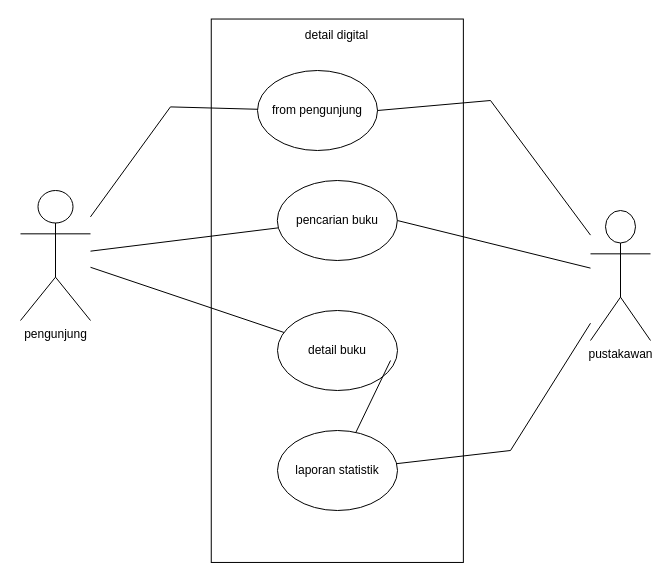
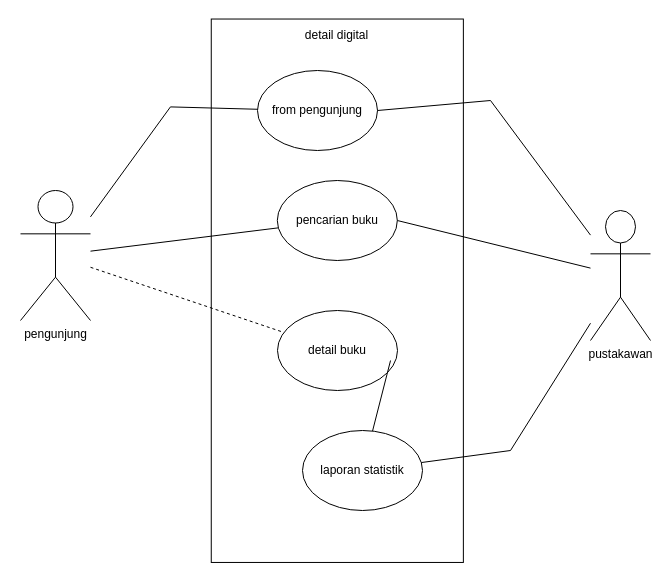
  <mxCell id="0" />
  <mxCell id="1" parent="0" />
  <mxCell id="2" value="" style="rounded=0;whiteSpace=wrap;html=1;rotation=-90;" vertex="1" parent="1"><mxGeometry x="65.11" y="164.18" width="543.42" height="252.11" as="geometry" /></mxCell>
  <mxCell id="3" value="from pengunjung" style="ellipse;whiteSpace=wrap;html=1;" vertex="1" parent="1"><mxGeometry x="257" y="70" width="120" height="80" as="geometry" /></mxCell>
  <mxCell id="4" value="pencarian buku" style="ellipse;whiteSpace=wrap;html=1;" vertex="1" parent="1"><mxGeometry x="276.82" y="180" width="120" height="80" as="geometry" /></mxCell>
  <mxCell id="5" value="detail buku" style="ellipse;whiteSpace=wrap;html=1;" vertex="1" parent="1"><mxGeometry x="277" y="310" width="120" height="80" as="geometry" /></mxCell>
- <mxCell id="6" value="laporan statistik" style="ellipse;whiteSpace=wrap;html=1;" vertex="1" parent="1"><mxGeometry x="277" y="430" width="120" height="80" as="geometry" /></mxCell>
+ <mxCell id="6" value="laporan statistik" style="ellipse;whiteSpace=wrap;html=1;" vertex="1" parent="1"><mxGeometry x="302" y="430" width="120" height="80" as="geometry" /></mxCell>
  <mxCell id="7" value="pengunjung&lt;br&gt;" style="shape=umlActor;verticalLabelPosition=bottom;verticalAlign=top;html=1;outlineConnect=0;" vertex="1" parent="1"><mxGeometry x="20" y="190" width="70" height="130" as="geometry" /></mxCell>
  <mxCell id="8" value="pustakawan&lt;br&gt;" style="shape=umlActor;verticalLabelPosition=bottom;verticalAlign=top;html=1;outlineConnect=0;" vertex="1" parent="1"><mxGeometry x="590" y="210" width="60" height="130" as="geometry" /></mxCell>
  <mxCell id="9" value="detail digital" style="text;html=1;strokeColor=none;fillColor=none;align=center;verticalAlign=middle;whiteSpace=wrap;rounded=0;" vertex="1" parent="1"><mxGeometry x="288.32" y="20" width="97" height="30" as="geometry" /></mxCell>
  <mxCell id="10" value="" style="endArrow=none;html=1;rounded=0;" edge="1" parent="1" target="3"><mxGeometry width="50" height="50" relative="1" as="geometry"><mxPoint x="89.94" y="216.4" as="sourcePoint" /><mxPoint x="277.003" y="100" as="targetPoint" /><Array as="points"><mxPoint x="169.94" y="106.4" /></Array></mxGeometry></mxCell>
  <mxCell id="11" value="" style="endArrow=none;html=1;rounded=0;exitX=1;exitY=0.5;exitDx=0;exitDy=0;" edge="1" parent="1" source="3" target="8"><mxGeometry width="50" height="50" relative="1" as="geometry"><mxPoint x="490" y="164.18" as="sourcePoint" /><mxPoint x="540" y="114.18" as="targetPoint" /><Array as="points"><mxPoint x="490" y="100" /></Array></mxGeometry></mxCell>
  <mxCell id="12" value="" style="endArrow=none;html=1;rounded=0;" edge="1" parent="1" source="7" target="4"><mxGeometry width="50" height="50" relative="1" as="geometry"><mxPoint x="160" y="245" as="sourcePoint" /><mxPoint x="210" y="195" as="targetPoint" /></mxGeometry></mxCell>
- <mxCell id="13" value="" style="endArrow=none;html=1;rounded=0;" edge="1" parent="1" source="7" target="5"><mxGeometry width="50" height="50" relative="1" as="geometry"><mxPoint x="140" y="360" as="sourcePoint" /><mxPoint x="190" y="310" as="targetPoint" /></mxGeometry></mxCell>
+ <mxCell id="13" value="" style="endArrow=none;html=1;rounded=0;dashed=1;" edge="1" parent="1" source="7" target="5"><mxGeometry width="50" height="50" relative="1" as="geometry"><mxPoint x="140" y="360" as="sourcePoint" /><mxPoint x="190" y="310" as="targetPoint" /></mxGeometry></mxCell>
  <mxCell id="14" value="" style="endArrow=none;html=1;rounded=0;" edge="1" parent="1" source="6" target="8"><mxGeometry width="50" height="50" relative="1" as="geometry"><mxPoint x="520" y="440" as="sourcePoint" /><mxPoint x="570" y="390" as="targetPoint" /><Array as="points"><mxPoint x="510" y="450" /></Array></mxGeometry></mxCell>
  <mxCell id="15" value="" style="endArrow=none;html=1;rounded=0;exitX=1;exitY=0.5;exitDx=0;exitDy=0;" edge="1" parent="1" source="4" target="8"><mxGeometry width="50" height="50" relative="1" as="geometry"><mxPoint x="340" y="190" as="sourcePoint" /><mxPoint x="390" y="140" as="targetPoint" /></mxGeometry></mxCell>
  <mxCell id="16" value="" style="endArrow=none;html=1;rounded=0;exitX=0.942;exitY=0.625;exitDx=0;exitDy=0;exitPerimeter=0;" edge="1" parent="1" source="5" target="6"><mxGeometry width="50" height="50" relative="1" as="geometry"><mxPoint x="500" y="390" as="sourcePoint" /><mxPoint x="550" y="340" as="targetPoint" /></mxGeometry></mxCell>
